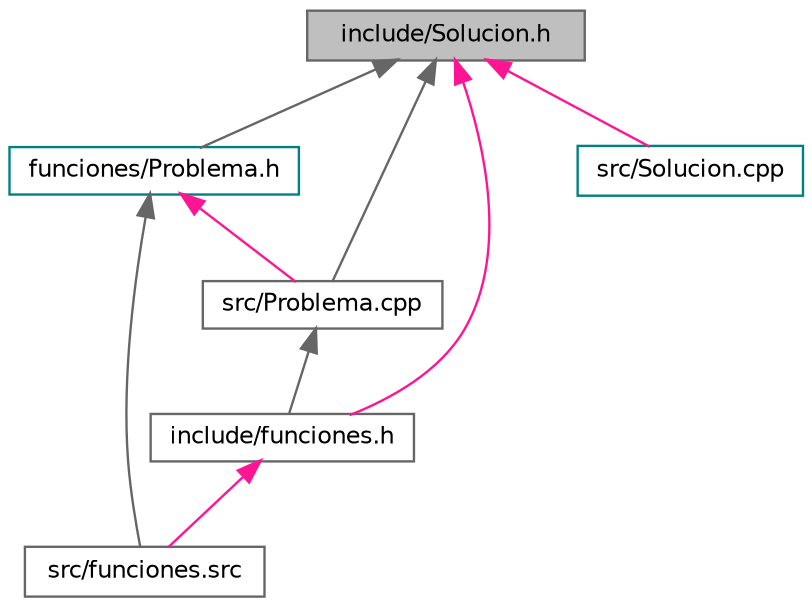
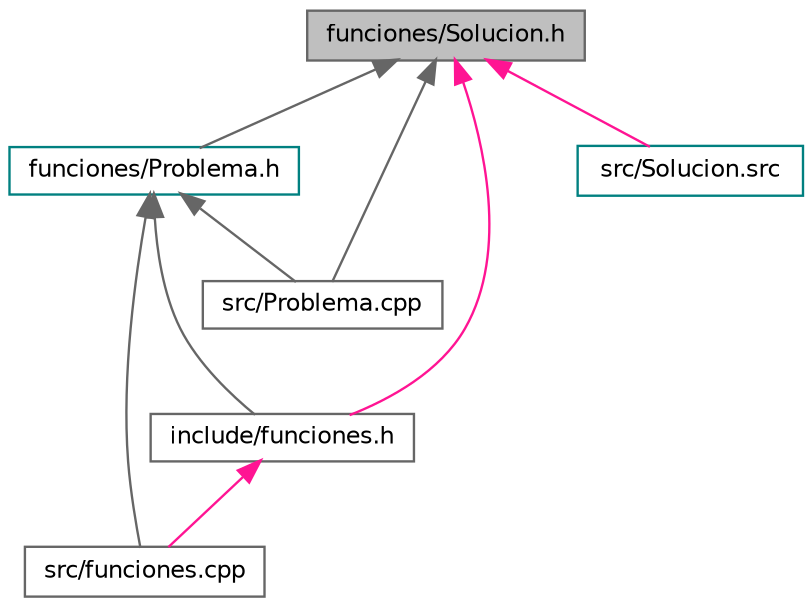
  digraph {
    node [color=gray40 fillcolor=white fontname=Helvetica fontsize=10 shape=record style=filled]
    edge [color=deeppink dir=back fontname=Helvetica fontsize=10 labelfontname=Helvetica labelfontsize=10 style=solid]
-   n1 [fillcolor=grey75 fontcolor=black height=0.2 label="include/Solucion.h" width=0.4]
+   n1 [fillcolor=grey75 fontcolor=black height=0.2 label="funciones/Solucion.h" width=0.4]
    n2 [height=0.2 label="include/funciones.h" width=0.4]
    n3 [color=teal height=0.2 label="funciones/Problema.h" width=0.4]
    n4 [height=0.2 label="src/Problema.cpp" width=0.4]
-   n5 [color=teal height=0.2 label="src/Solucion.cpp" width=0.4]
-   n6 [height=0.2 label="src/funciones.src" width=0.4]
+   n5 [color=teal height=0.2 label="src/Solucion.src" width=0.4]
+   n6 [height=0.2 label="src/funciones.cpp" width=0.4]
    n1 -> n2
    n1 -> n3 [color=gray40]
    n1 -> n4 [color=gray40]
    n1 -> n5
    n2 -> n6
-   n4 -> n2 [color=gray40]
-   n3 -> n4
+   n3 -> n2 [color=gray40]
+   n3 -> n4 [color=gray40]
    n3 -> n6 [color=gray40]
  }
